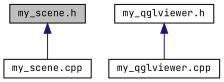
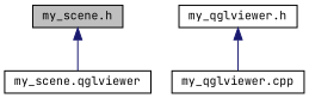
  digraph {
    fontname="JetBrains Mono"
    node [color=black fillcolor=white fontname="JetBrains Mono" fontsize=10 shape=record style=filled]
    edge [color=midnightblue dir=back fontname="JetBrains Mono" fontsize=10 labelfontname=Helvetica labelfontsize=10 style=solid]
    n1 [fillcolor=grey75 fontcolor=black height=0.2 label="my_scene.h" width=0.4]
-   n2 [height=0.2 label="my_scene.cpp" width=0.4]
+   n2 [height=0.2 label="my_scene.qglviewer" width=0.4]
    n3 [height=0.2 label="my_qglviewer.h" width=0.4]
    n4 [height=0.2 label="my_qglviewer.cpp" width=0.4]
    n1 -> n2
    n3 -> n4
  }
